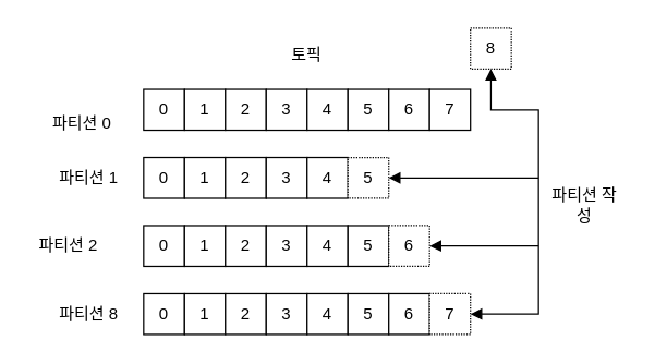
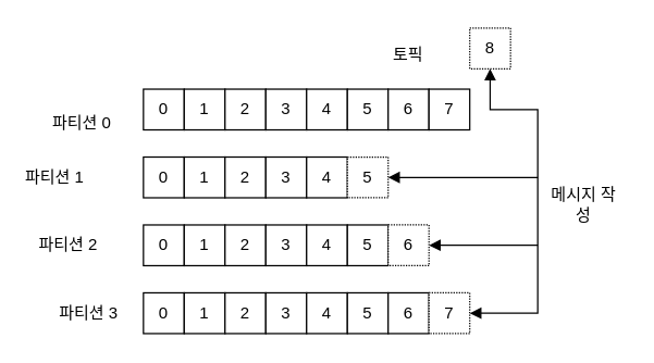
  <mxCell id="0" />
  <mxCell id="1" parent="0" />
  <mxCell id="2" value="0" style="rounded=0;whiteSpace=wrap;html=1;" vertex="1" parent="1"><mxGeometry x="105" y="65" width="30" height="30" as="geometry" /></mxCell>
  <mxCell id="3" value="1" style="rounded=0;whiteSpace=wrap;html=1;" vertex="1" parent="1"><mxGeometry x="135" y="65" width="30" height="30" as="geometry" /></mxCell>
  <mxCell id="4" value="2" style="rounded=0;whiteSpace=wrap;html=1;" vertex="1" parent="1"><mxGeometry x="165" y="65" width="30" height="30" as="geometry" /></mxCell>
  <mxCell id="5" value="3" style="rounded=0;whiteSpace=wrap;html=1;" vertex="1" parent="1"><mxGeometry x="195" y="65" width="30" height="30" as="geometry" /></mxCell>
  <mxCell id="6" value="4" style="rounded=0;whiteSpace=wrap;html=1;" vertex="1" parent="1"><mxGeometry x="225" y="65" width="30" height="30" as="geometry" /></mxCell>
  <mxCell id="7" value="0" style="rounded=0;whiteSpace=wrap;html=1;" vertex="1" parent="1"><mxGeometry x="105" y="115" width="30" height="30" as="geometry" /></mxCell>
  <mxCell id="8" value="1" style="rounded=0;whiteSpace=wrap;html=1;" vertex="1" parent="1"><mxGeometry x="135" y="115" width="30" height="30" as="geometry" /></mxCell>
  <mxCell id="9" value="2" style="rounded=0;whiteSpace=wrap;html=1;" vertex="1" parent="1"><mxGeometry x="165" y="115" width="30" height="30" as="geometry" /></mxCell>
  <mxCell id="10" value="3" style="rounded=0;whiteSpace=wrap;html=1;" vertex="1" parent="1"><mxGeometry x="195" y="115" width="30" height="30" as="geometry" /></mxCell>
  <mxCell id="11" value="4" style="rounded=0;whiteSpace=wrap;html=1;" vertex="1" parent="1"><mxGeometry x="225" y="115" width="30" height="30" as="geometry" /></mxCell>
  <mxCell id="12" value="0" style="rounded=0;whiteSpace=wrap;html=1;" vertex="1" parent="1"><mxGeometry x="105" y="165" width="30" height="30" as="geometry" /></mxCell>
  <mxCell id="13" value="1" style="rounded=0;whiteSpace=wrap;html=1;" vertex="1" parent="1"><mxGeometry x="135" y="165" width="30" height="30" as="geometry" /></mxCell>
  <mxCell id="14" value="2" style="rounded=0;whiteSpace=wrap;html=1;" vertex="1" parent="1"><mxGeometry x="165" y="165" width="30" height="30" as="geometry" /></mxCell>
  <mxCell id="15" value="3" style="rounded=0;whiteSpace=wrap;html=1;" vertex="1" parent="1"><mxGeometry x="195" y="165" width="30" height="30" as="geometry" /></mxCell>
  <mxCell id="16" value="4" style="rounded=0;whiteSpace=wrap;html=1;" vertex="1" parent="1"><mxGeometry x="225" y="165" width="30" height="30" as="geometry" /></mxCell>
  <mxCell id="17" value="0" style="rounded=0;whiteSpace=wrap;html=1;" vertex="1" parent="1"><mxGeometry x="105" y="215" width="30" height="30" as="geometry" /></mxCell>
  <mxCell id="18" value="1" style="rounded=0;whiteSpace=wrap;html=1;" vertex="1" parent="1"><mxGeometry x="135" y="215" width="30" height="30" as="geometry" /></mxCell>
  <mxCell id="19" value="2" style="rounded=0;whiteSpace=wrap;html=1;" vertex="1" parent="1"><mxGeometry x="165" y="215" width="30" height="30" as="geometry" /></mxCell>
  <mxCell id="20" value="3" style="rounded=0;whiteSpace=wrap;html=1;" vertex="1" parent="1"><mxGeometry x="195" y="215" width="30" height="30" as="geometry" /></mxCell>
  <mxCell id="21" value="4" style="rounded=0;whiteSpace=wrap;html=1;" vertex="1" parent="1"><mxGeometry x="225" y="215" width="30" height="30" as="geometry" /></mxCell>
  <mxCell id="22" value="5" style="rounded=0;whiteSpace=wrap;html=1;" vertex="1" parent="1"><mxGeometry x="255" y="65" width="30" height="30" as="geometry" /></mxCell>
  <mxCell id="23" value="5" style="rounded=0;whiteSpace=wrap;html=1;" vertex="1" parent="1"><mxGeometry x="255" y="165" width="30" height="30" as="geometry" /></mxCell>
  <mxCell id="24" value="5" style="rounded=0;whiteSpace=wrap;html=1;" vertex="1" parent="1"><mxGeometry x="255" y="215" width="30" height="30" as="geometry" /></mxCell>
  <mxCell id="25" value="6" style="rounded=0;whiteSpace=wrap;html=1;" vertex="1" parent="1"><mxGeometry x="285" y="215" width="30" height="30" as="geometry" /></mxCell>
  <mxCell id="26" value="6" style="rounded=0;whiteSpace=wrap;html=1;" vertex="1" parent="1"><mxGeometry x="285" y="65" width="30" height="30" as="geometry" /></mxCell>
  <mxCell id="27" value="7" style="rounded=0;whiteSpace=wrap;html=1;" vertex="1" parent="1"><mxGeometry x="315" y="65" width="30" height="30" as="geometry" /></mxCell>
  <mxCell id="28" value="5" style="rounded=0;whiteSpace=wrap;html=1;dashed=1;dashPattern=1 1;" vertex="1" parent="1"><mxGeometry x="255" y="115" width="30" height="30" as="geometry" /></mxCell>
  <mxCell id="29" value="6" style="rounded=0;whiteSpace=wrap;html=1;dashed=1;dashPattern=1 1;" vertex="1" parent="1"><mxGeometry x="285" y="165" width="30" height="30" as="geometry" /></mxCell>
  <mxCell id="30" value="7" style="rounded=0;whiteSpace=wrap;html=1;dashed=1;dashPattern=1 1;" vertex="1" parent="1"><mxGeometry x="315" y="215" width="30" height="30" as="geometry" /></mxCell>
  <mxCell id="31" style="edgeStyle=orthogonalEdgeStyle;rounded=0;orthogonalLoop=1;jettySize=auto;html=1;entryX=1;entryY=0.5;entryDx=0;entryDy=0;startArrow=block;startFill=1;endArrow=block;endFill=1;" edge="1" parent="1" source="32" target="30"><mxGeometry relative="1" as="geometry"><Array as="points"><mxPoint x="395" y="80" /><mxPoint x="395" y="230" /></Array></mxGeometry></mxCell>
  <mxCell id="32" value="8" style="rounded=0;whiteSpace=wrap;html=1;dashed=1;dashPattern=1 1;" vertex="1" parent="1"><mxGeometry x="345" y="20" width="30" height="30" as="geometry" /></mxCell>
  <mxCell id="33" value="파티션 0" style="text;html=1;strokeColor=none;fillColor=none;align=center;verticalAlign=middle;whiteSpace=wrap;rounded=0;" vertex="1" parent="1"><mxGeometry x="30" y="75" width="60" height="30" as="geometry" /></mxCell>
- <mxCell id="34" value="파티션 1" style="text;html=1;strokeColor=none;fillColor=none;align=center;verticalAlign=middle;whiteSpace=wrap;rounded=0;" vertex="1" parent="1"><mxGeometry x="35" y="115" width="60" height="30" as="geometry" /></mxCell>
+ <mxCell id="34" value="파티션 1" style="text;html=1;strokeColor=none;fillColor=none;align=center;verticalAlign=middle;whiteSpace=wrap;rounded=0;" vertex="1" parent="1"><mxGeometry x="10" y="115" width="60" height="30" as="geometry" /></mxCell>
  <mxCell id="35" value="파티션 2" style="text;html=1;strokeColor=none;fillColor=none;align=center;verticalAlign=middle;whiteSpace=wrap;rounded=0;" vertex="1" parent="1"><mxGeometry x="20" y="165" width="60" height="30" as="geometry" /></mxCell>
- <mxCell id="36" value="파티션 8" style="text;html=1;strokeColor=none;fillColor=none;align=center;verticalAlign=middle;whiteSpace=wrap;rounded=0;" vertex="1" parent="1"><mxGeometry x="35" y="215" width="60" height="30" as="geometry" /></mxCell>
- <mxCell id="37" value="토픽" style="text;html=1;strokeColor=none;fillColor=none;align=center;verticalAlign=middle;whiteSpace=wrap;rounded=0;" vertex="1" parent="1"><mxGeometry x="195" y="25" width="60" height="30" as="geometry" /></mxCell>
+ <mxCell id="36" value="파티션 3" style="text;html=1;strokeColor=none;fillColor=none;align=center;verticalAlign=middle;whiteSpace=wrap;rounded=0;" vertex="1" parent="1"><mxGeometry x="35" y="215" width="60" height="30" as="geometry" /></mxCell>
+ <mxCell id="37" value="토픽" style="text;html=1;strokeColor=none;fillColor=none;align=center;verticalAlign=middle;whiteSpace=wrap;rounded=0;" vertex="1" parent="1"><mxGeometry x="270" y="25" width="60" height="30" as="geometry" /></mxCell>
  <mxCell id="38" value="" style="endArrow=block;html=1;rounded=0;entryX=1;entryY=0.5;entryDx=0;entryDy=0;endFill=1;" edge="1" parent="1" target="28"><mxGeometry width="50" height="50" relative="1" as="geometry"><mxPoint x="395" y="130" as="sourcePoint" /><mxPoint x="425" y="335" as="targetPoint" /></mxGeometry></mxCell>
  <mxCell id="39" value="" style="endArrow=block;html=1;rounded=0;entryX=1;entryY=0.5;entryDx=0;entryDy=0;endFill=1;" edge="1" parent="1" target="29"><mxGeometry width="50" height="50" relative="1" as="geometry"><mxPoint x="395" y="180" as="sourcePoint" /><mxPoint x="425" y="335" as="targetPoint" /></mxGeometry></mxCell>
- <mxCell id="40" value="파티션 작성" style="text;html=1;strokeColor=none;fillColor=none;align=center;verticalAlign=middle;whiteSpace=wrap;rounded=0;" vertex="1" parent="1"><mxGeometry x="399" y="135" width="60" height="30" as="geometry" /></mxCell>
+ <mxCell id="40" value="메시지 작성" style="text;html=1;strokeColor=none;fillColor=none;align=center;verticalAlign=middle;whiteSpace=wrap;rounded=0;" vertex="1" parent="1"><mxGeometry x="399" y="135" width="60" height="30" as="geometry" /></mxCell>
